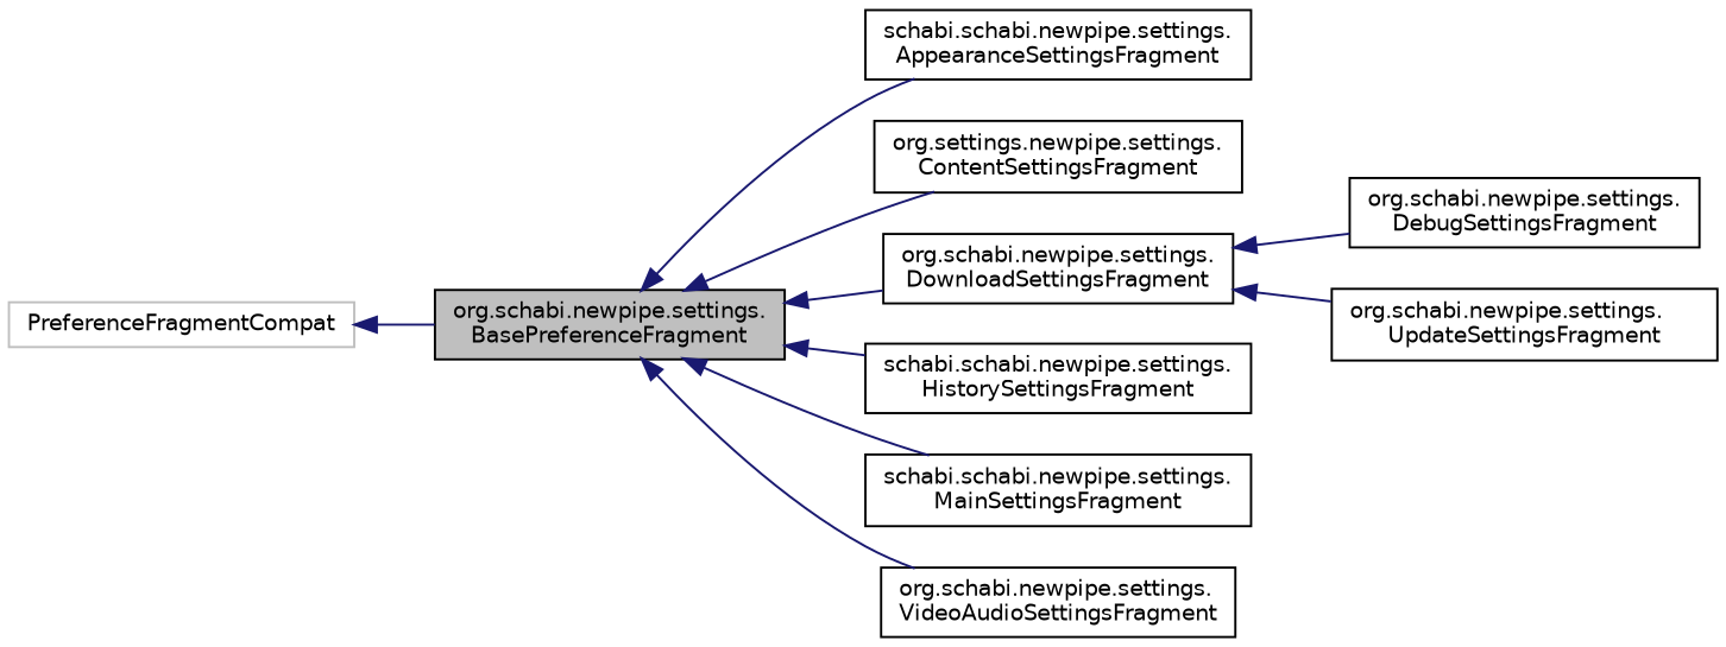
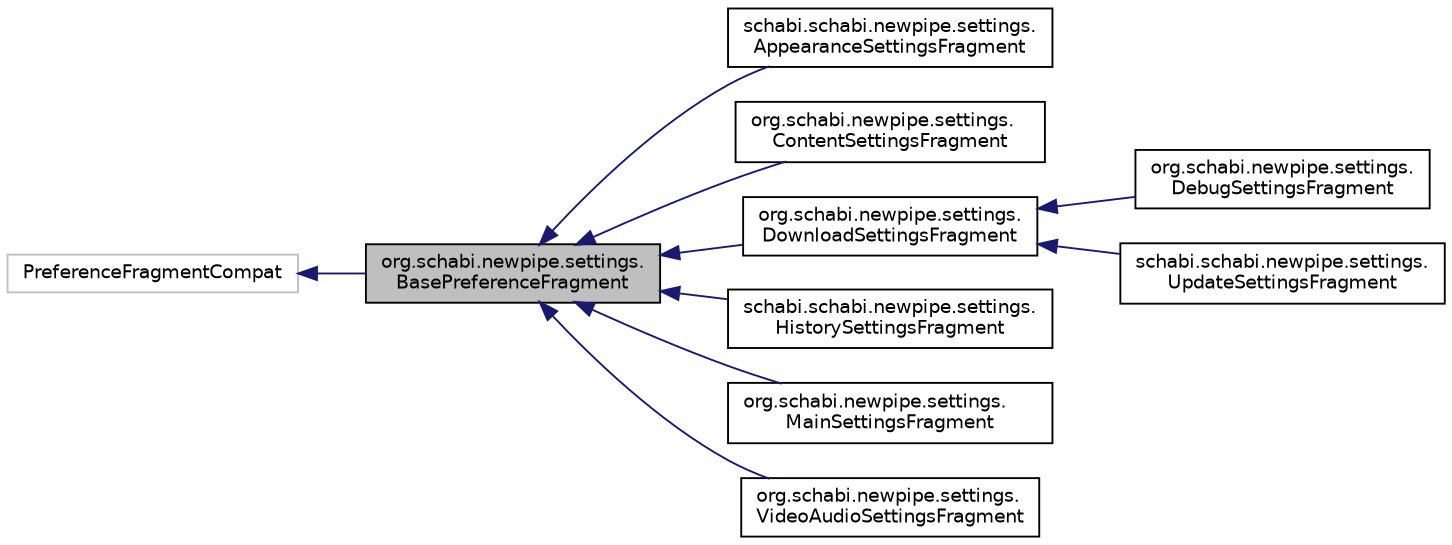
  digraph {
    rankdir=LR
    node [color=black fillcolor=white fontname=Helvetica fontsize=10 shape=record style=filled]
    edge [color=midnightblue dir=back fontname=Helvetica fontsize=10 labelfontname=Helvetica labelfontsize=10 style=solid]
    n1 [fillcolor=grey75 fontcolor=black height=0.2 label="org.schabi.newpipe.settings.\lBasePreferenceFragment" width=0.4]
    n2 [height=0.2 label="schabi.schabi.newpipe.settings.\lAppearanceSettingsFragment" width=0.4]
-   n3 [height=0.2 label="org.settings.newpipe.settings.\lContentSettingsFragment" width=0.4]
+   n3 [height=0.2 label="org.schabi.newpipe.settings.\lContentSettingsFragment" width=0.4]
    n4 [height=0.2 label="org.schabi.newpipe.settings.\lDownloadSettingsFragment" width=0.4]
    n5 [height=0.2 label="schabi.schabi.newpipe.settings.\lHistorySettingsFragment" width=0.4]
-   n6 [height=0.2 label="schabi.schabi.newpipe.settings.\lMainSettingsFragment" width=0.4]
+   n6 [height=0.2 label="org.schabi.newpipe.settings.\lMainSettingsFragment" width=0.4]
    n7 [height=0.2 label="org.schabi.newpipe.settings.\lVideoAudioSettingsFragment" width=0.4]
    n8 [height=0.2 label="org.schabi.newpipe.settings.\lDebugSettingsFragment" width=0.4]
-   n9 [height=0.2 label="org.schabi.newpipe.settings.\lUpdateSettingsFragment" width=0.4]
+   n9 [height=0.2 label="schabi.schabi.newpipe.settings.\lUpdateSettingsFragment" width=0.4]
    n10 [color=grey75 height=0.2 label=PreferenceFragmentCompat width=0.4]
    n1 -> n2
    n1 -> n3
    n1 -> n4
    n1 -> n5
    n1 -> n6
    n1 -> n7
    n4 -> n8
    n4 -> n9
    n10 -> n1
  }
